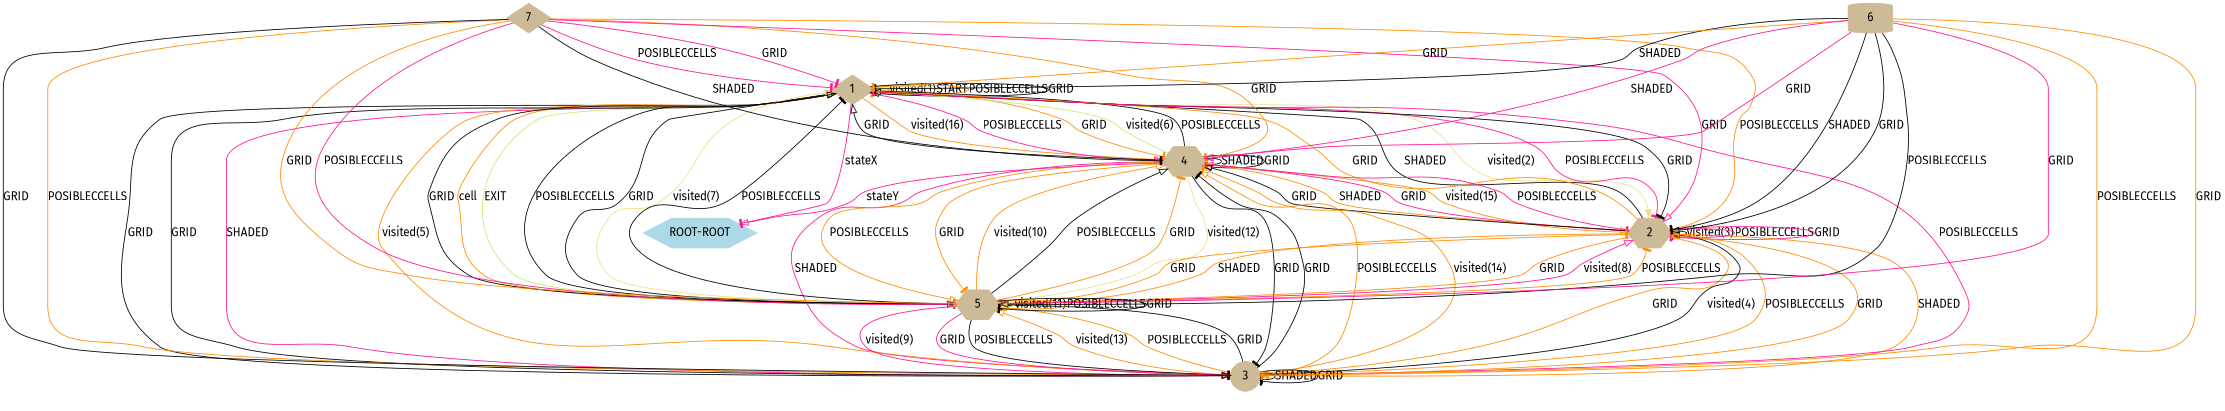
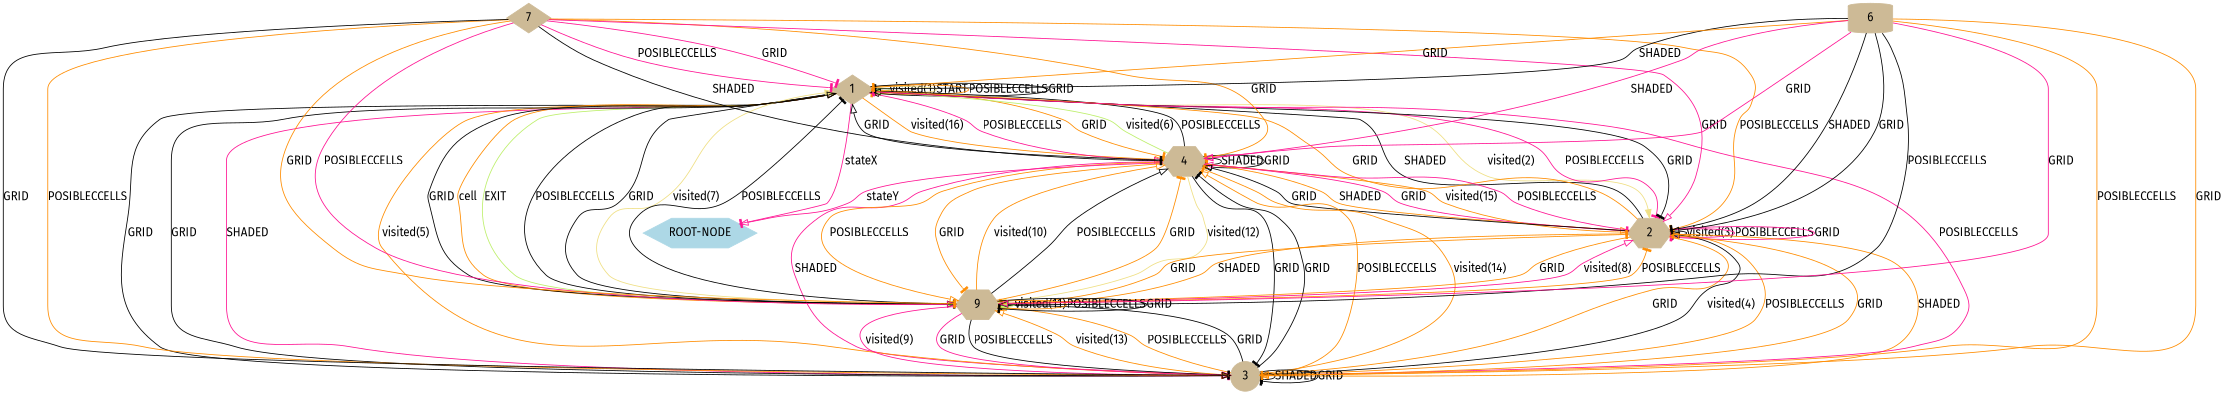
  digraph {
    fontname="Fira Sans"
    fontsize=12
    rankdir=TB
    node [color=wheat3 fontname="Fira Sans" shape=hexagon style="filled, solid"]
    edge [color=darkorange fontname="Fira Sans" arrowhead=tee]
    1 [shape=diamond]
    4
    2
    3 [shape=circle]
-   5
-   "ROOT-NODE" [color=lightblue label="ROOT-ROOT"]
+   5 [label=9]
+   "ROOT-NODE" [color=lightblue]
    7 [shape=diamond]
    6 [shape=cylinder]
    subgraph cluster_1 {
      color=lightgrey
      label=TOAST_MESSAGE
      style=filled
    }
    subgraph cluster_2 {
      color=lightgrey
      label=ANSWERS
      style=filled
    }
    1 -> 1 [color="#bdef6b" label="visited(1)" arrowhead=""]
    1 -> 1 [color="#efdf84" label=START arrowhead=""]
    1 -> 1 [label=POSIBLECCELLS]
    1 -> 1 [arrowhead=onormal color=black label=GRID]
    1 -> 4 [arrowhead=onormal label="visited(16)"]
    1 -> 4 [arrowhead=onormal color=deeppink label=POSIBLECCELLS]
    1 -> 4 [label=GRID]
    1 -> 2 [color="#efdf84" label="visited(2)" arrowhead=""]
    1 -> 2 [color=deeppink label=POSIBLECCELLS]
    1 -> 2 [color=black label=GRID]
    1 -> 3 [color=deeppink label=SHADED]
    1 -> 3 [arrowhead=onormal color=black label=GRID]
    1 -> 5 [arrowhead=onormal label=cell]
    1 -> 5 [color="#bdef6b" label=EXIT arrowhead=""]
    1 -> 5 [arrowhead=onormal color=black label=POSIBLECCELLS]
    1 -> 5 [color=black label=GRID]
    1 -> "ROOT-NODE" [color=deeppink label=stateX]
    4 -> 1 [color="#bdef6b" label="visited(6)" arrowhead=""]
    4 -> 1 [color=black label=POSIBLECCELLS]
    4 -> 1 [arrowhead=onormal color=black label=GRID]
    4 -> 4 [color=black label=SHADED]
    4 -> 4 [arrowhead=onormal color=black label=GRID]
    4 -> 2 [arrowhead=onormal label=SHADED]
    4 -> 2 [color=deeppink label=GRID]
    4 -> 3 [arrowhead=onormal color=deeppink label=SHADED]
    4 -> 3 [color=black label=GRID]
    4 -> 5 [color="#efdf84" label="visited(12)" arrowhead=""]
    4 -> 5 [arrowhead=onormal label=POSIBLECCELLS]
    4 -> 5 [label=GRID]
    4 -> "ROOT-NODE" [arrowhead=onormal color=deeppink label=stateY]
    2 -> 1 [arrowhead=onormal color=black label=SHADED]
    2 -> 1 [label=GRID]
    2 -> 4 [label="visited(15)"]
    2 -> 4 [arrowhead=onormal color=deeppink label=POSIBLECCELLS]
    2 -> 4 [arrowhead=onormal color=black label=GRID]
    2 -> 2 [color=black label="visited(3)"]
    2 -> 2 [color=deeppink label=POSIBLECCELLS]
    2 -> 2 [color=deeppink label=GRID]
    2 -> 3 [arrowhead=onormal label=SHADED]
    2 -> 3 [arrowhead=onormal label=GRID]
    2 -> 5 [label=SHADED]
    2 -> 5 [label=GRID]
    3 -> 1 [arrowhead=onormal label="visited(5)"]
    3 -> 1 [color=deeppink label=POSIBLECCELLS]
    3 -> 1 [arrowhead=onormal color=black label=GRID]
    3 -> 4 [label="visited(14)"]
    3 -> 4 [arrowhead=onormal label=POSIBLECCELLS]
    3 -> 4 [color=black label=GRID]
    3 -> 2 [arrowhead=onormal color=black label="visited(4)"]
    3 -> 2 [label=POSIBLECCELLS]
    3 -> 2 [arrowhead=onormal label=GRID]
    3 -> 3 [color=black label=SHADED]
    3 -> 3 [color=black label=GRID]
    3 -> 5 [arrowhead=onormal label="visited(13)"]
    3 -> 5 [arrowhead=onormal label=POSIBLECCELLS]
    3 -> 5 [color=black label=GRID]
    5 -> 1 [color="#efdf84" label="visited(7)" arrowhead=""]
    5 -> 1 [color=black label=POSIBLECCELLS]
    5 -> 1 [arrowhead=onormal color=black label=GRID]
    5 -> 4 [arrowhead=onormal label="visited(10)"]
    5 -> 4 [arrowhead=onormal color=black label=POSIBLECCELLS]
    5 -> 4 [label=GRID]
    5 -> 2 [arrowhead=onormal color=deeppink label="visited(8)"]
    5 -> 2 [label=POSIBLECCELLS]
    5 -> 2 [label=GRID]
    5 -> 3 [arrowhead=onormal color=deeppink label="visited(9)"]
    5 -> 3 [color=black label=POSIBLECCELLS]
    5 -> 3 [arrowhead=onormal color=deeppink label=GRID]
    5 -> 5 [color="#bdef6b" label="visited(11)" arrowhead=""]
    5 -> 5 [label=POSIBLECCELLS]
    5 -> 5 [color=black label=GRID]
    7 -> 1 [color=deeppink label=POSIBLECCELLS]
    7 -> 1 [color=deeppink label=GRID]
    7 -> 4 [color=black label=SHADED]
    7 -> 4 [label=GRID]
    7 -> 2 [label=POSIBLECCELLS]
    7 -> 2 [arrowhead=onormal color=deeppink label=GRID]
    7 -> 3 [arrowhead=onormal label=POSIBLECCELLS]
    7 -> 3 [arrowhead=onormal color=black label=GRID]
    7 -> 5 [arrowhead=onormal color=deeppink label=POSIBLECCELLS]
    7 -> 5 [label=GRID]
    6 -> 1 [color=black label=SHADED]
    6 -> 1 [label=GRID]
    6 -> 4 [arrowhead=onormal color=deeppink label=SHADED]
    6 -> 4 [arrowhead=onormal color=deeppink label=GRID]
    6 -> 2 [color=black label=SHADED]
    6 -> 2 [arrowhead=onormal color=black label=GRID]
    6 -> 3 [label=POSIBLECCELLS]
    6 -> 3 [arrowhead=onormal label=GRID]
    6 -> 5 [arrowhead=onormal color=black label=POSIBLECCELLS]
    6 -> 5 [arrowhead=onormal color=deeppink label=GRID]
  }
